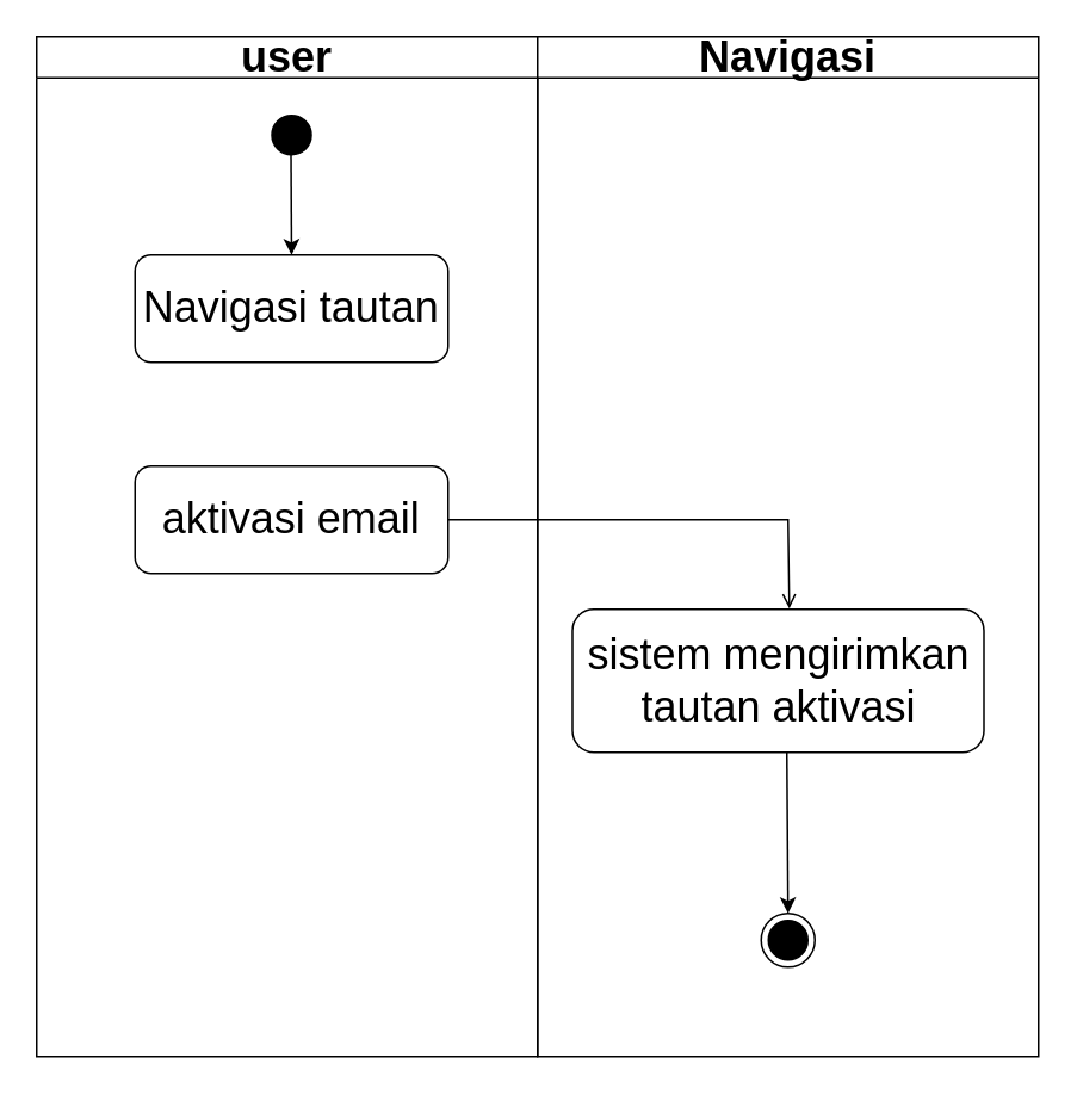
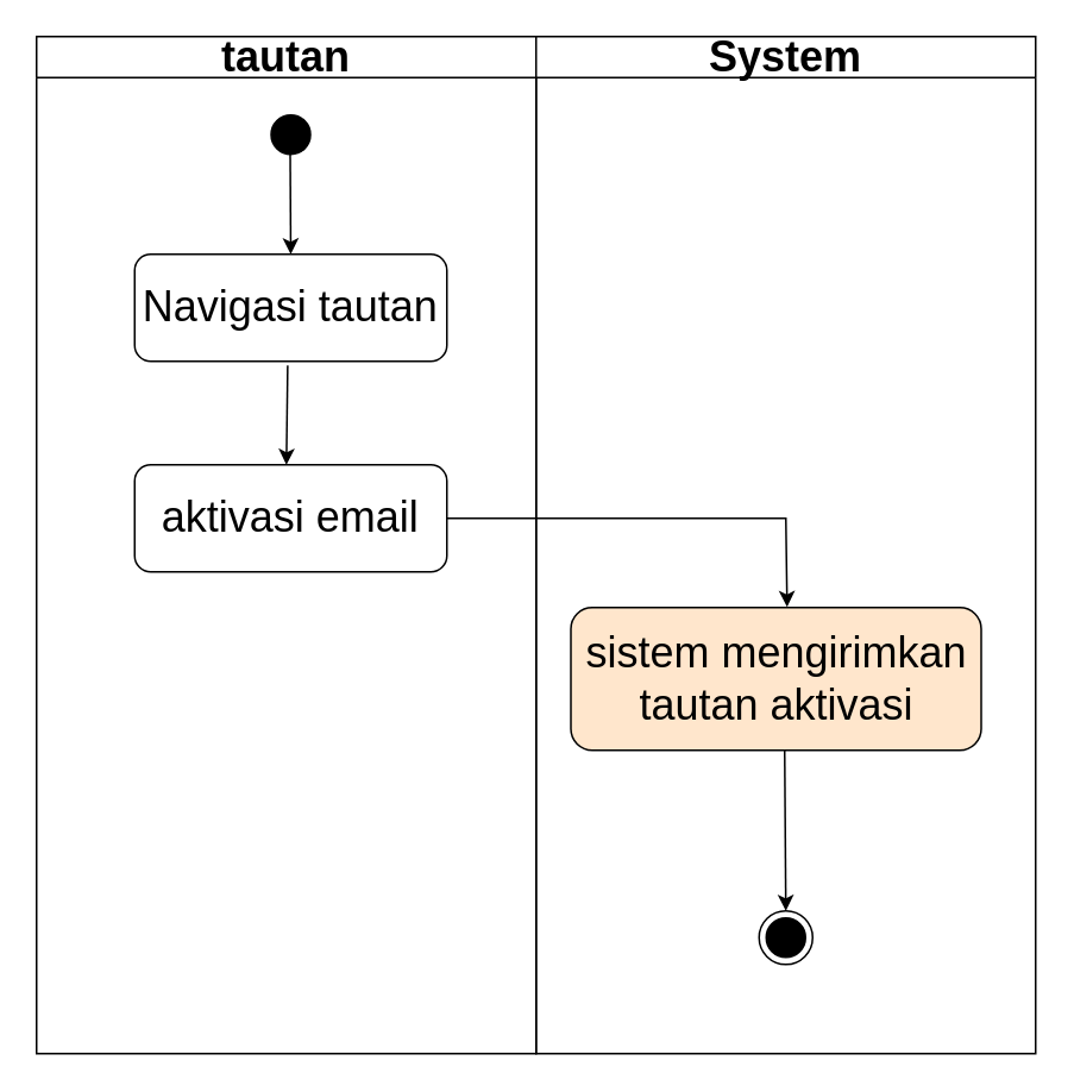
  <mxCell id="0" />
  <mxCell id="1" parent="0" />
- <mxCell id="2" value="user" style="swimlane;whiteSpace=wrap;fontSize=24;startSize=23;" parent="1" vertex="1"><mxGeometry x="20" y="20" width="280" height="570" as="geometry" /></mxCell>
+ <mxCell id="2" value="tautan" style="swimlane;whiteSpace=wrap;fontSize=24;startSize=23;" parent="1" vertex="1"><mxGeometry x="20" y="20" width="280" height="570" as="geometry" /></mxCell>
  <mxCell id="3" value="" style="ellipse;shape=startState;fillColor=#000000;strokeColor=#000000;" parent="2" vertex="1"><mxGeometry x="127.5" y="40" width="30" height="30" as="geometry" /></mxCell>
  <mxCell id="4" value="&lt;font style=&quot;font-size: 24px&quot;&gt;Navigasi tautan&lt;/font&gt;" style="rounded=1;whiteSpace=wrap;html=1;" parent="2" vertex="1"><mxGeometry x="55" y="122" width="175" height="60" as="geometry" /></mxCell>
  <mxCell id="5" value="" style="endArrow=classic;html=1;rounded=0;exitX=0.489;exitY=0.845;exitDx=0;exitDy=0;entryX=0.5;entryY=0;entryDx=0;entryDy=0;exitPerimeter=0;" parent="2" source="3" target="4" edge="1"><mxGeometry width="50" height="50" relative="1" as="geometry"><mxPoint x="335.5" y="302" as="sourcePoint" /><mxPoint x="385.5" y="252" as="targetPoint" /></mxGeometry></mxCell>
  <mxCell id="6" value="&lt;font style=&quot;font-size: 24px&quot;&gt;aktivasi email&lt;/font&gt;" style="rounded=1;whiteSpace=wrap;html=1;" parent="2" vertex="1"><mxGeometry x="55" y="240" width="175" height="60" as="geometry" /></mxCell>
- <mxCell id="8" value="Navigasi" style="swimlane;whiteSpace=wrap;startSize=23;fontSize=24;" parent="1" vertex="1"><mxGeometry x="300" y="20" width="280" height="570" as="geometry" /></mxCell>
- <mxCell id="9" value="&lt;span style=&quot;font-size: 24px&quot;&gt;sistem mengirimkan tautan aktivasi&lt;/span&gt;" style="rounded=1;whiteSpace=wrap;html=1;" parent="8" vertex="1"><mxGeometry x="19.5" y="320" width="230" height="80" as="geometry" /></mxCell>
+ <mxCell id="7" value="" style="endArrow=classic;html=1;rounded=0;fontSize=24;exitX=0.49;exitY=1.038;exitDx=0;exitDy=0;exitPerimeter=0;entryX=0.486;entryY=0;entryDx=0;entryDy=0;entryPerimeter=0;" parent="2" source="4" target="6" edge="1"><mxGeometry width="50" height="50" relative="1" as="geometry"><mxPoint x="130" y="240" as="sourcePoint" /><mxPoint x="180" y="190" as="targetPoint" /></mxGeometry></mxCell>
+ <mxCell id="8" value="System" style="swimlane;whiteSpace=wrap;startSize=23;fontSize=24;" parent="1" vertex="1"><mxGeometry x="300" y="20" width="280" height="570" as="geometry" /></mxCell>
+ <mxCell id="9" value="&lt;span style=&quot;font-size: 24px&quot;&gt;sistem mengirimkan tautan aktivasi&lt;/span&gt;" style="rounded=1;whiteSpace=wrap;html=1;fillColor=#ffe6cc;" parent="8" vertex="1"><mxGeometry x="19.5" y="320" width="230" height="80" as="geometry" /></mxCell>
  <mxCell id="10" value="" style="ellipse;html=1;shape=endState;fillColor=#000000;strokeColor=#000000;fontSize=10;" parent="8" vertex="1"><mxGeometry x="125" y="490" width="30" height="30" as="geometry" /></mxCell>
  <mxCell id="11" value="" style="endArrow=classic;html=1;rounded=0;exitX=0.521;exitY=1;exitDx=0;exitDy=0;entryX=0.5;entryY=0;entryDx=0;entryDy=0;exitPerimeter=0;" edge="1" parent="8" source="9" target="10"><mxGeometry width="50" height="50" relative="1" as="geometry"><mxPoint x="170" y="480" as="sourcePoint" /><mxPoint x="220" y="430" as="targetPoint" /></mxGeometry></mxCell>
- <mxCell id="12" value="" style="endArrow=open;html=1;rounded=0;fontSize=24;exitX=1;exitY=0.5;exitDx=0;exitDy=0;entryX=0.527;entryY=-0.004;entryDx=0;entryDy=0;entryPerimeter=0;" parent="1" source="6" target="9" edge="1"><mxGeometry width="50" height="50" relative="1" as="geometry"><mxPoint x="260" y="320" as="sourcePoint" /><mxPoint x="420" y="290" as="targetPoint" /><Array as="points"><mxPoint x="440" y="290" /></Array></mxGeometry></mxCell>
+ <mxCell id="12" value="" style="endArrow=classic;html=1;rounded=0;fontSize=24;exitX=1;exitY=0.5;exitDx=0;exitDy=0;entryX=0.527;entryY=-0.004;entryDx=0;entryDy=0;entryPerimeter=0;" parent="1" source="6" target="9" edge="1"><mxGeometry width="50" height="50" relative="1" as="geometry"><mxPoint x="260" y="320" as="sourcePoint" /><mxPoint x="420" y="290" as="targetPoint" /><Array as="points"><mxPoint x="440" y="290" /></Array></mxGeometry></mxCell>
